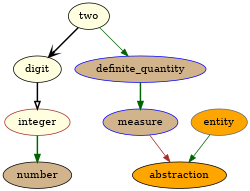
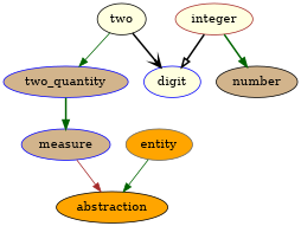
  digraph {
    node [color=black fillcolor=lightyellow style=filled]
    edge [arrowhead=normal color=darkgreen style=bold]
    two
-   digit
-   definite_quantity [color=blue fillcolor=tan]
+   digit [color=blue]
+   definite_quantity [color=blue fillcolor=tan label=two_quantity]
    integer [color=brown]
    number [fillcolor=tan]
    measure [color=blue fillcolor=tan]
    abstraction [fillcolor=orange]
    entity [color=gray40 fillcolor=orange]
    two -> digit [arrowhead=vee color=black]
    two -> definite_quantity [style=solid]
-   digit -> integer [arrowhead=onormal color=black]
+   integer -> digit [arrowhead=onormal color=black]
    definite_quantity -> measure
    integer -> number
    measure -> abstraction [color=brown style=solid]
    entity -> abstraction [style=solid]
  }
